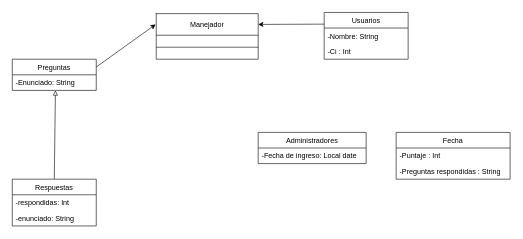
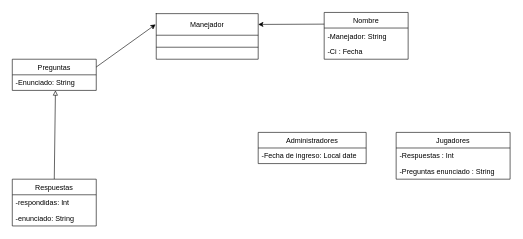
  <mxCell id="0" />
  <mxCell id="1" parent="0" />
  <mxCell id="2" value="Preguntas" style="swimlane;fontStyle=0;childLayout=stackLayout;horizontal=1;startSize=26;horizontalStack=0;resizeParent=1;resizeParentMax=0;resizeLast=0;collapsible=1;marginBottom=0;" vertex="1" parent="1"><mxGeometry x="20" y="98" width="140" height="52" as="geometry" /></mxCell>
  <mxCell id="3" value="-Enunciado: String" style="text;strokeColor=none;fillColor=none;align=left;verticalAlign=top;spacingLeft=4;spacingRight=4;overflow=hidden;rotatable=0;points=[[0,0.5],[1,0.5]];portConstraint=eastwest;" vertex="1" parent="2"><mxGeometry y="26" width="140" height="26" as="geometry" /></mxCell>
  <mxCell id="4" value="" style="endArrow=block;html=1;entryX=0.514;entryY=1;entryDx=0;entryDy=0;entryPerimeter=0;exitX=0.5;exitY=0;exitDx=0;exitDy=0;endFill=0;" edge="1" parent="1" source="5" target="3"><mxGeometry width="50" height="50" relative="1" as="geometry"><mxPoint x="50" y="248" as="sourcePoint" /><mxPoint x="90" y="298" as="targetPoint" /></mxGeometry></mxCell>
  <mxCell id="5" value="Respuestas" style="swimlane;fontStyle=0;childLayout=stackLayout;horizontal=1;startSize=26;horizontalStack=0;resizeParent=1;resizeParentMax=0;resizeLast=0;collapsible=1;marginBottom=0;" vertex="1" parent="1"><mxGeometry x="20" y="298" width="140" height="78" as="geometry" /></mxCell>
  <mxCell id="6" value="-respondidas: Int" style="text;strokeColor=none;fillColor=none;align=left;verticalAlign=top;spacingLeft=4;spacingRight=4;overflow=hidden;rotatable=0;points=[[0,0.5],[1,0.5]];portConstraint=eastwest;" vertex="1" parent="5"><mxGeometry y="26" width="140" height="26" as="geometry" /></mxCell>
  <mxCell id="7" value="-enunciado: String" style="text;strokeColor=none;fillColor=none;align=left;verticalAlign=top;spacingLeft=4;spacingRight=4;overflow=hidden;rotatable=0;points=[[0,0.5],[1,0.5]];portConstraint=eastwest;" vertex="1" parent="5"><mxGeometry y="52" width="140" height="26" as="geometry" /></mxCell>
- <mxCell id="8" value="Usuarios" style="swimlane;fontStyle=0;childLayout=stackLayout;horizontal=1;startSize=26;horizontalStack=0;resizeParent=1;resizeParentMax=0;resizeLast=0;collapsible=1;marginBottom=0;" vertex="1" parent="1"><mxGeometry x="540" y="20" width="140" height="78" as="geometry" /></mxCell>
- <mxCell id="9" value="-Nombre: String" style="text;strokeColor=none;fillColor=none;align=left;verticalAlign=top;spacingLeft=4;spacingRight=4;overflow=hidden;rotatable=0;points=[[0,0.5],[1,0.5]];portConstraint=eastwest;" vertex="1" parent="8"><mxGeometry y="26" width="140" height="26" as="geometry" /></mxCell>
- <mxCell id="10" value="-Ci : Int" style="text;strokeColor=none;fillColor=none;align=left;verticalAlign=top;spacingLeft=4;spacingRight=4;overflow=hidden;rotatable=0;points=[[0,0.5],[1,0.5]];portConstraint=eastwest;" vertex="1" parent="8"><mxGeometry y="52" width="140" height="26" as="geometry" /></mxCell>
+ <mxCell id="8" value="Nombre" style="swimlane;fontStyle=0;childLayout=stackLayout;horizontal=1;startSize=26;horizontalStack=0;resizeParent=1;resizeParentMax=0;resizeLast=0;collapsible=1;marginBottom=0;" vertex="1" parent="1"><mxGeometry x="540" y="20" width="140" height="78" as="geometry" /></mxCell>
+ <mxCell id="9" value="-Manejador: String" style="text;strokeColor=none;fillColor=none;align=left;verticalAlign=top;spacingLeft=4;spacingRight=4;overflow=hidden;rotatable=0;points=[[0,0.5],[1,0.5]];portConstraint=eastwest;" vertex="1" parent="8"><mxGeometry y="26" width="140" height="26" as="geometry" /></mxCell>
+ <mxCell id="10" value="-Ci : Fecha" style="text;strokeColor=none;fillColor=none;align=left;verticalAlign=top;spacingLeft=4;spacingRight=4;overflow=hidden;rotatable=0;points=[[0,0.5],[1,0.5]];portConstraint=eastwest;" vertex="1" parent="8"><mxGeometry y="52" width="140" height="26" as="geometry" /></mxCell>
  <mxCell id="11" value="Administradores" style="swimlane;fontStyle=0;childLayout=stackLayout;horizontal=1;startSize=26;horizontalStack=0;resizeParent=1;resizeParentMax=0;resizeLast=0;collapsible=1;marginBottom=0;" vertex="1" parent="1"><mxGeometry x="430" y="220" width="180" height="52" as="geometry" /></mxCell>
  <mxCell id="12" value="-Fecha de ingreso: Local date" style="text;strokeColor=none;fillColor=none;align=left;verticalAlign=top;spacingLeft=4;spacingRight=4;overflow=hidden;rotatable=0;points=[[0,0.5],[1,0.5]];portConstraint=eastwest;" vertex="1" parent="11"><mxGeometry y="26" width="180" height="26" as="geometry" /></mxCell>
- <mxCell id="13" value="Fecha" style="swimlane;fontStyle=0;childLayout=stackLayout;horizontal=1;startSize=26;horizontalStack=0;resizeParent=1;resizeParentMax=0;resizeLast=0;collapsible=1;marginBottom=0;" vertex="1" parent="1"><mxGeometry x="660" y="220" width="190" height="78" as="geometry" /></mxCell>
- <mxCell id="14" value="-Puntaje : Int" style="text;strokeColor=none;fillColor=none;align=left;verticalAlign=top;spacingLeft=4;spacingRight=4;overflow=hidden;rotatable=0;points=[[0,0.5],[1,0.5]];portConstraint=eastwest;" vertex="1" parent="13"><mxGeometry y="26" width="190" height="26" as="geometry" /></mxCell>
- <mxCell id="15" value="-Preguntas respondidas : String" style="text;strokeColor=none;fillColor=none;align=left;verticalAlign=top;spacingLeft=4;spacingRight=4;overflow=hidden;rotatable=0;points=[[0,0.5],[1,0.5]];portConstraint=eastwest;" vertex="1" parent="13"><mxGeometry y="52" width="190" height="26" as="geometry" /></mxCell>
+ <mxCell id="13" value="Jugadores" style="swimlane;fontStyle=0;childLayout=stackLayout;horizontal=1;startSize=26;horizontalStack=0;resizeParent=1;resizeParentMax=0;resizeLast=0;collapsible=1;marginBottom=0;" vertex="1" parent="1"><mxGeometry x="660" y="220" width="190" height="78" as="geometry" /></mxCell>
+ <mxCell id="14" value="-Respuestas : Int" style="text;strokeColor=none;fillColor=none;align=left;verticalAlign=top;spacingLeft=4;spacingRight=4;overflow=hidden;rotatable=0;points=[[0,0.5],[1,0.5]];portConstraint=eastwest;" vertex="1" parent="13"><mxGeometry y="26" width="190" height="26" as="geometry" /></mxCell>
+ <mxCell id="15" value="-Preguntas enunciado : String" style="text;strokeColor=none;fillColor=none;align=left;verticalAlign=top;spacingLeft=4;spacingRight=4;overflow=hidden;rotatable=0;points=[[0,0.5],[1,0.5]];portConstraint=eastwest;" vertex="1" parent="13"><mxGeometry y="52" width="190" height="26" as="geometry" /></mxCell>
  <mxCell id="16" value="" style="shape=table;html=1;whiteSpace=wrap;startSize=0;container=1;collapsible=0;childLayout=tableLayout;" vertex="1" parent="1"><mxGeometry x="260" y="22" width="170" height="76" as="geometry" /></mxCell>
  <mxCell id="17" value="" style="shape=partialRectangle;html=1;whiteSpace=wrap;collapsible=0;dropTarget=0;pointerEvents=0;fillColor=none;top=0;left=0;bottom=0;right=0;points=[[0,0.5],[1,0.5]];portConstraint=eastwest;" vertex="1" parent="16"><mxGeometry width="170" height="36" as="geometry" /></mxCell>
  <mxCell id="18" value="Manejador" style="shape=partialRectangle;html=1;whiteSpace=wrap;connectable=0;overflow=hidden;fillColor=none;top=0;left=0;bottom=0;right=0;" vertex="1" parent="17"><mxGeometry width="170" height="36" as="geometry" /></mxCell>
  <mxCell id="19" value="" style="shape=partialRectangle;html=1;whiteSpace=wrap;collapsible=0;dropTarget=0;pointerEvents=0;fillColor=none;top=0;left=0;bottom=0;right=0;points=[[0,0.5],[1,0.5]];portConstraint=eastwest;" vertex="1" parent="16"><mxGeometry y="36" width="170" height="20" as="geometry" /></mxCell>
  <mxCell id="20" value="" style="shape=partialRectangle;html=1;whiteSpace=wrap;connectable=0;overflow=hidden;fillColor=none;top=0;left=0;bottom=0;right=0;" vertex="1" parent="19"><mxGeometry width="170" height="20" as="geometry" /></mxCell>
  <mxCell id="21" value="" style="shape=partialRectangle;html=1;whiteSpace=wrap;collapsible=0;dropTarget=0;pointerEvents=0;fillColor=none;top=0;left=0;bottom=0;right=0;points=[[0,0.5],[1,0.5]];portConstraint=eastwest;" vertex="1" parent="16"><mxGeometry y="56" width="170" height="20" as="geometry" /></mxCell>
  <mxCell id="22" value="" style="shape=partialRectangle;html=1;whiteSpace=wrap;connectable=0;overflow=hidden;fillColor=none;top=0;left=0;bottom=0;right=0;" vertex="1" parent="21"><mxGeometry width="170" height="20" as="geometry" /></mxCell>
  <mxCell id="23" value="" style="endArrow=classic;html=1;startSize=6;strokeWidth=1;exitX=1;exitY=0.25;exitDx=0;exitDy=0;" edge="1" parent="1" source="2"><mxGeometry width="50" height="50" relative="1" as="geometry"><mxPoint x="150" y="20" as="sourcePoint" /><mxPoint x="259" y="40" as="targetPoint" /></mxGeometry></mxCell>
  <mxCell id="24" value="" style="endArrow=classic;html=1;startSize=6;strokeWidth=1;entryX=1;entryY=0.5;entryDx=0;entryDy=0;exitX=0;exitY=0.25;exitDx=0;exitDy=0;" edge="1" parent="1" source="8" target="17"><mxGeometry width="50" height="50" relative="1" as="geometry"><mxPoint x="500" y="40" as="sourcePoint" /><mxPoint x="550" y="-10" as="targetPoint" /></mxGeometry></mxCell>
